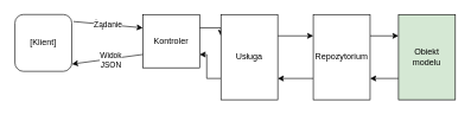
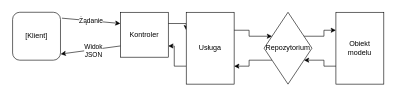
  <mxCell id="0" />
  <mxCell id="1" parent="0" />
  <mxCell id="2" style="edgeStyle=orthogonalEdgeStyle;rounded=0;orthogonalLoop=1;jettySize=auto;html=1;exitX=1;exitY=0.25;exitDx=0;exitDy=0;entryX=0;entryY=0.25;entryDx=0;entryDy=0;" edge="1" parent="1" source="3" target="6"><mxGeometry relative="1" as="geometry" /></mxCell>
  <mxCell id="3" value="Kontroler" style="rounded=0;whiteSpace=wrap;html=1;" vertex="1" parent="1"><mxGeometry x="200" y="20" width="80" height="75" as="geometry" /></mxCell>
  <mxCell id="4" style="edgeStyle=orthogonalEdgeStyle;rounded=0;orthogonalLoop=1;jettySize=auto;html=1;exitX=1;exitY=0.25;exitDx=0;exitDy=0;entryX=0;entryY=0.25;entryDx=0;entryDy=0;" edge="1" parent="1" source="6" target="9"><mxGeometry relative="1" as="geometry" /></mxCell>
  <mxCell id="5" style="edgeStyle=orthogonalEdgeStyle;rounded=0;orthogonalLoop=1;jettySize=auto;html=1;exitX=0;exitY=0.75;exitDx=0;exitDy=0;entryX=1;entryY=0.75;entryDx=0;entryDy=0;" edge="1" parent="1" source="6" target="3"><mxGeometry relative="1" as="geometry" /></mxCell>
  <mxCell id="6" value="Usługa" style="rounded=0;whiteSpace=wrap;html=1;" vertex="1" parent="1"><mxGeometry x="310" y="20" width="80" height="120" as="geometry" /></mxCell>
  <mxCell id="7" style="edgeStyle=orthogonalEdgeStyle;rounded=0;orthogonalLoop=1;jettySize=auto;html=1;exitX=1;exitY=0.25;exitDx=0;exitDy=0;entryX=0;entryY=0.25;entryDx=0;entryDy=0;" edge="1" parent="1" source="9" target="11"><mxGeometry relative="1" as="geometry" /></mxCell>
  <mxCell id="8" style="edgeStyle=orthogonalEdgeStyle;rounded=0;orthogonalLoop=1;jettySize=auto;html=1;exitX=0;exitY=0.75;exitDx=0;exitDy=0;entryX=1;entryY=0.75;entryDx=0;entryDy=0;" edge="1" parent="1" source="9" target="6"><mxGeometry relative="1" as="geometry" /></mxCell>
- <mxCell id="9" value="Repozytorium" style="rounded=0;whiteSpace=wrap;html=1;" vertex="1" parent="1"><mxGeometry x="440" y="20" width="80" height="120" as="geometry" /></mxCell>
+ <mxCell id="9" value="Repozytorium" style="rhombus;whiteSpace=wrap;html=1;" vertex="1" parent="1"><mxGeometry x="440" y="20" width="80" height="120" as="geometry" /></mxCell>
  <mxCell id="10" style="edgeStyle=orthogonalEdgeStyle;rounded=0;orthogonalLoop=1;jettySize=auto;html=1;exitX=0;exitY=0.75;exitDx=0;exitDy=0;entryX=1;entryY=0.75;entryDx=0;entryDy=0;" edge="1" parent="1" source="11" target="9"><mxGeometry relative="1" as="geometry" /></mxCell>
- <mxCell id="11" value="Obiekt&lt;br&gt;modelu" style="rounded=0;whiteSpace=wrap;html=1;fillColor=#d5e8d4;" vertex="1" parent="1"><mxGeometry x="560" y="20" width="80" height="120" as="geometry" /></mxCell>
+ <mxCell id="11" value="Obiekt&lt;br&gt;modelu" style="rounded=0;whiteSpace=wrap;html=1;" vertex="1" parent="1"><mxGeometry x="560" y="20" width="80" height="120" as="geometry" /></mxCell>
  <mxCell id="12" value="Żądanie" style="endArrow=classic;html=1;rounded=0;entryX=0;entryY=0.25;entryDx=0;entryDy=0;exitX=1.03;exitY=0.123;exitDx=0;exitDy=0;exitPerimeter=0;" edge="1" parent="1" source="15" target="3"><mxGeometry width="50" height="50" relative="1" as="geometry"><mxPoint x="160" y="50" as="sourcePoint" /><mxPoint x="230" y="290" as="targetPoint" /></mxGeometry></mxCell>
  <mxCell id="13" value="" style="endArrow=classic;html=1;rounded=0;exitX=0;exitY=0.75;exitDx=0;exitDy=0;entryX=1.004;entryY=0.872;entryDx=0;entryDy=0;entryPerimeter=0;" edge="1" parent="1" source="3" target="15"><mxGeometry width="50" height="50" relative="1" as="geometry"><mxPoint x="220" y="240" as="sourcePoint" /><mxPoint x="160" y="110" as="targetPoint" /></mxGeometry></mxCell>
  <mxCell id="14" value="Widok&lt;br&gt;JSON" style="edgeLabel;html=1;align=center;verticalAlign=middle;resizable=0;points=[];" vertex="1" connectable="0" parent="13"><mxGeometry x="-0.095" y="2" relative="1" as="geometry"><mxPoint as="offset" /></mxGeometry></mxCell>
  <mxCell id="15" value="[Klient]" style="rounded=1;whiteSpace=wrap;html=1;" vertex="1" parent="1"><mxGeometry x="20" y="20" width="80" height="80" as="geometry" /></mxCell>
